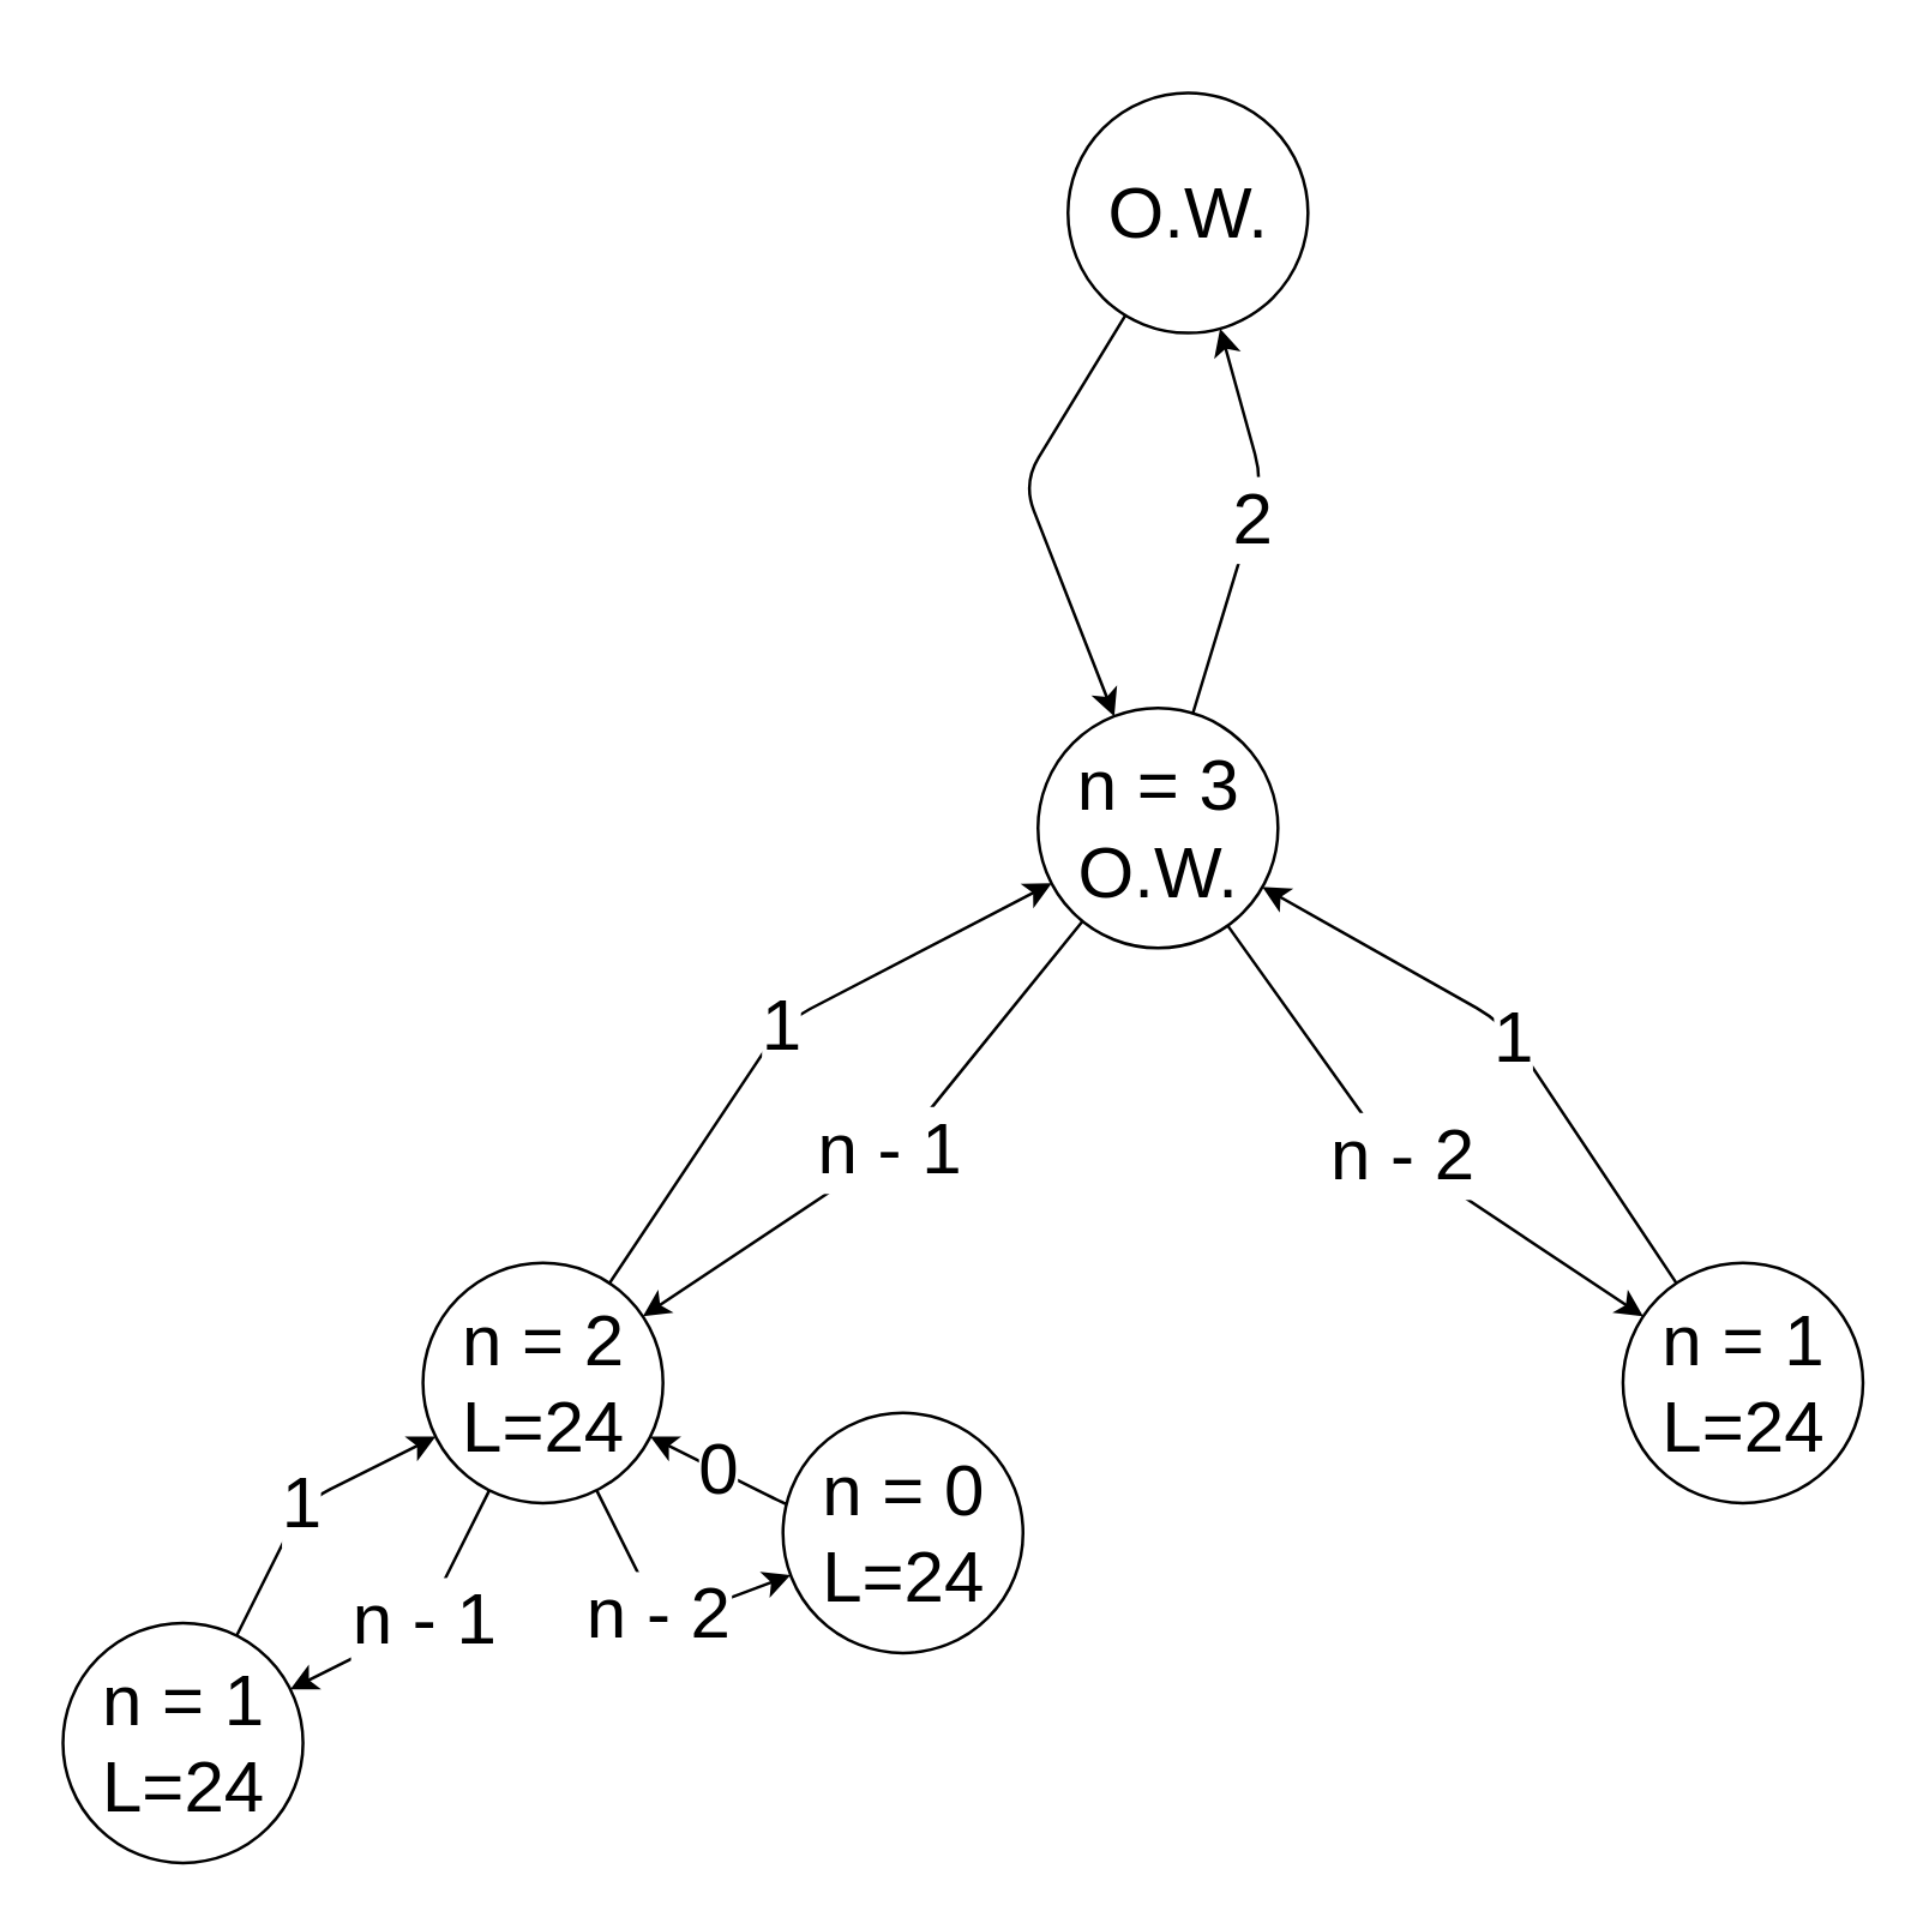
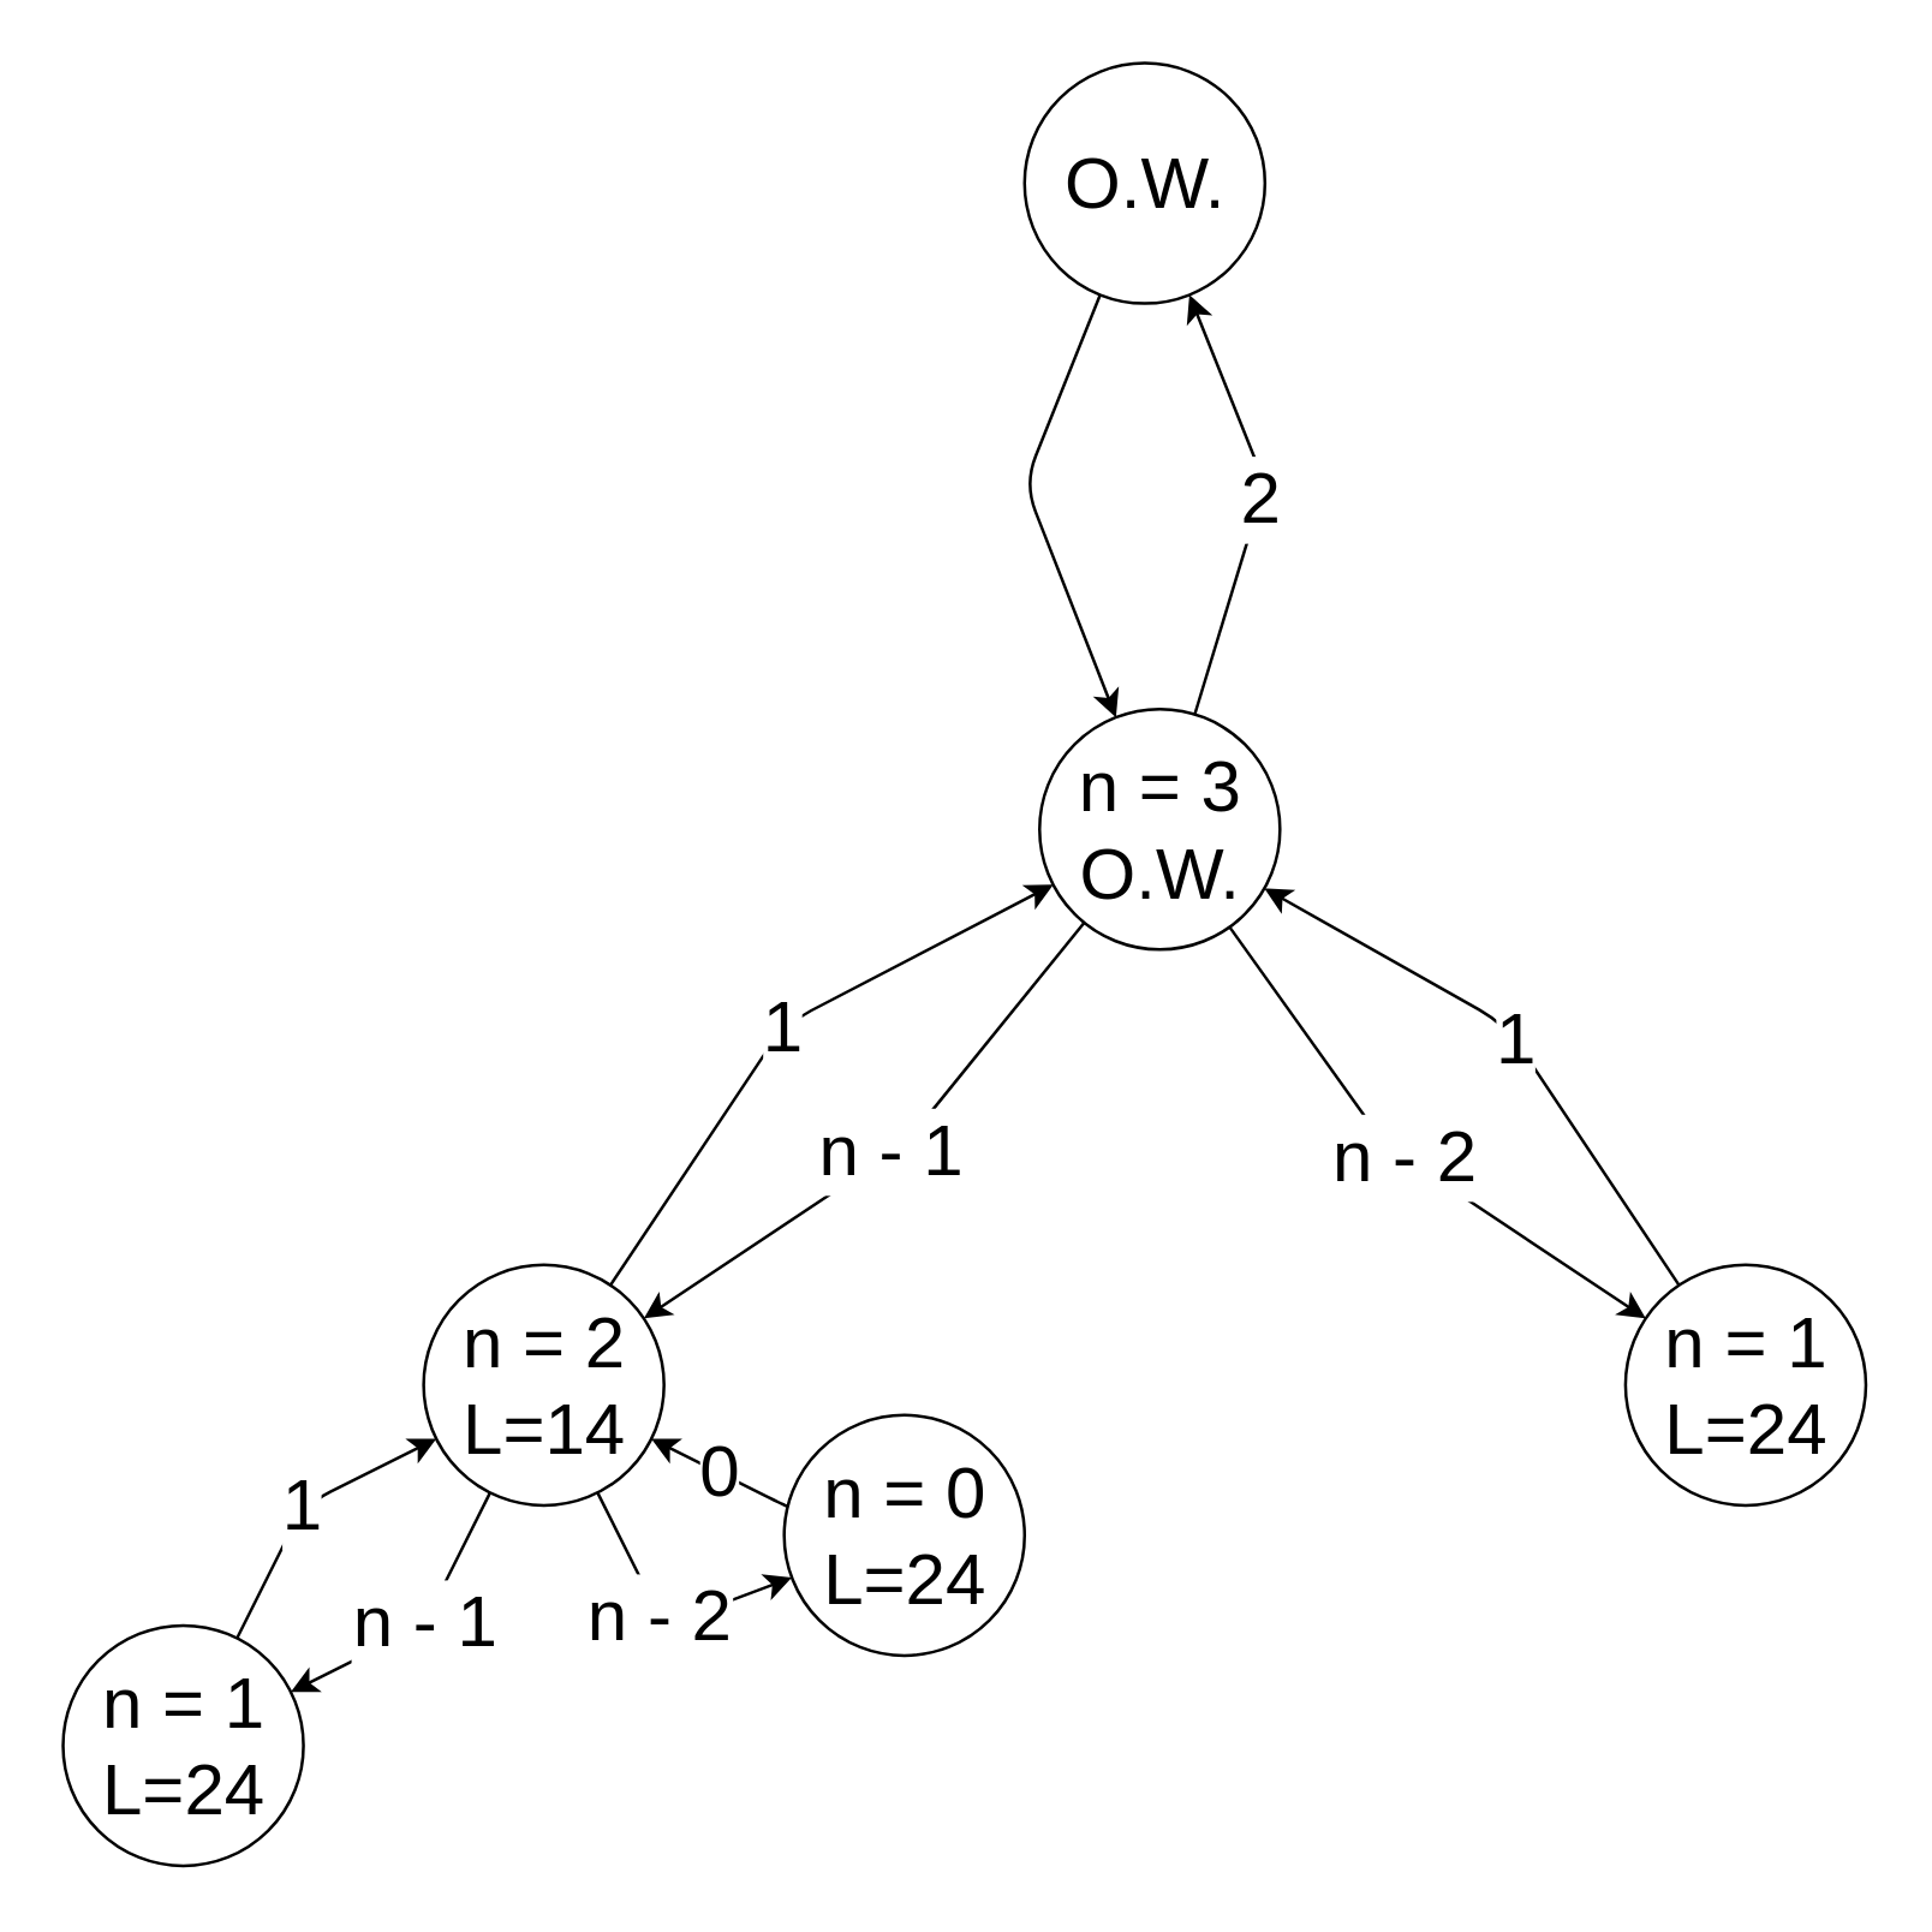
  <mxCell id="0" />
  <mxCell id="1" parent="0" />
  <mxCell id="2" value="&lt;font style=&quot;font-size: 24px&quot;&gt;n = 3&lt;br&gt;O.W.&lt;/font&gt;&lt;br&gt;" style="ellipse;whiteSpace=wrap;html=1;aspect=fixed;" vertex="1" parent="1"><mxGeometry x="345.5" y="235.5" width="80" height="80" as="geometry" /></mxCell>
- <mxCell id="3" value="&lt;font style=&quot;font-size: 24px&quot;&gt;n = 2&lt;br&gt;L=24&lt;/font&gt;&lt;br&gt;" style="ellipse;whiteSpace=wrap;html=1;aspect=fixed;" vertex="1" parent="1"><mxGeometry x="140.5" y="420.5" width="80" height="80" as="geometry" /></mxCell>
+ <mxCell id="3" value="&lt;font style=&quot;font-size: 24px&quot;&gt;n = 2&lt;br&gt;L=14&lt;/font&gt;&lt;br&gt;" style="ellipse;whiteSpace=wrap;html=1;aspect=fixed;" vertex="1" parent="1"><mxGeometry x="140.5" y="420.5" width="80" height="80" as="geometry" /></mxCell>
  <mxCell id="4" value="n - 1" style="endArrow=classic;html=1;fontSize=24;" edge="1" parent="1" source="2" target="3"><mxGeometry width="50" height="50" relative="1" as="geometry"><mxPoint x="-39.5" y="410.5" as="sourcePoint" /><mxPoint x="10.5" y="360.5" as="targetPoint" /><Array as="points"><mxPoint x="300.5" y="380.5" /></Array></mxGeometry></mxCell>
  <mxCell id="5" value="&lt;font style=&quot;font-size: 24px&quot;&gt;n = 1&lt;br&gt;L=24&lt;/font&gt;&lt;br&gt;" style="ellipse;whiteSpace=wrap;html=1;aspect=fixed;" vertex="1" parent="1"><mxGeometry x="20.5" y="540.5" width="80" height="80" as="geometry" /></mxCell>
  <mxCell id="6" value="n - 1" style="endArrow=classic;html=1;fontSize=24;" edge="1" parent="1" source="3" target="5"><mxGeometry width="50" height="50" relative="1" as="geometry"><mxPoint x="150.5" y="710.5" as="sourcePoint" /><mxPoint x="200.5" y="660.5" as="targetPoint" /><Array as="points"><mxPoint x="140.5" y="540.5" /></Array></mxGeometry></mxCell>
  <mxCell id="7" value="1" style="endArrow=classic;html=1;fontSize=24;" edge="1" parent="1" source="5" target="3"><mxGeometry width="50" height="50" relative="1" as="geometry"><mxPoint x="40.5" y="720.5" as="sourcePoint" /><mxPoint x="110.5" y="440.5" as="targetPoint" /><Array as="points"><mxPoint x="100.5" y="500.5" /></Array></mxGeometry></mxCell>
  <mxCell id="8" value="&lt;font style=&quot;font-size: 24px&quot;&gt;n = 0&lt;br&gt;L=24&lt;/font&gt;&lt;br&gt;" style="ellipse;whiteSpace=wrap;html=1;aspect=fixed;" vertex="1" parent="1"><mxGeometry x="260.5" y="470.5" width="80" height="80" as="geometry" /></mxCell>
  <mxCell id="9" value="n - 2" style="endArrow=classic;html=1;fontSize=24;" edge="1" parent="1" source="3" target="8"><mxGeometry width="50" height="50" relative="1" as="geometry"><mxPoint x="240.5" y="530.5" as="sourcePoint" /><mxPoint x="290.5" y="480.5" as="targetPoint" /><Array as="points"><mxPoint x="220.5" y="540.5" /></Array></mxGeometry></mxCell>
  <mxCell id="10" value="0" style="endArrow=classic;html=1;fontSize=24;" edge="1" parent="1" source="8" target="3"><mxGeometry width="50" height="50" relative="1" as="geometry"><mxPoint x="360.5" y="440.5" as="sourcePoint" /><mxPoint x="410.5" y="390.5" as="targetPoint" /><Array as="points"><mxPoint x="260.5" y="500.5" /></Array></mxGeometry></mxCell>
  <mxCell id="11" value="1" style="endArrow=classic;html=1;fontSize=24;" edge="1" parent="1" source="3" target="2"><mxGeometry width="50" height="50" relative="1" as="geometry"><mxPoint x="90.5" y="410.5" as="sourcePoint" /><mxPoint x="140.5" y="360.5" as="targetPoint" /><Array as="points"><mxPoint x="260.5" y="340.5" /></Array></mxGeometry></mxCell>
  <mxCell id="12" value="&lt;font style=&quot;font-size: 24px&quot;&gt;n = 1&lt;br&gt;L=24&lt;/font&gt;&lt;br&gt;" style="ellipse;whiteSpace=wrap;html=1;aspect=fixed;" vertex="1" parent="1"><mxGeometry x="540.5" y="420.5" width="80" height="80" as="geometry" /></mxCell>
  <mxCell id="13" value="n - 2" style="endArrow=classic;html=1;fontSize=24;" edge="1" parent="1" source="2" target="12"><mxGeometry width="50" height="50" relative="1" as="geometry"><mxPoint x="400.5" y="470.5" as="sourcePoint" /><mxPoint x="450.5" y="420.5" as="targetPoint" /><Array as="points"><mxPoint x="460.5" y="380.5" /></Array></mxGeometry></mxCell>
  <mxCell id="14" value="1" style="endArrow=classic;html=1;fontSize=24;" edge="1" parent="1" source="12" target="2"><mxGeometry width="50" height="50" relative="1" as="geometry"><mxPoint x="600.5" y="330.5" as="sourcePoint" /><mxPoint x="650.5" y="280.5" as="targetPoint" /><Array as="points"><mxPoint x="500.5" y="340.5" /></Array></mxGeometry></mxCell>
- <mxCell id="15" value="O.W." style="ellipse;whiteSpace=wrap;html=1;aspect=fixed;fontSize=24;" vertex="1" parent="1"><mxGeometry x="355.5" y="30.5" width="80" height="80" as="geometry" /></mxCell>
+ <mxCell id="15" value="O.W." style="ellipse;whiteSpace=wrap;html=1;aspect=fixed;fontSize=24;" vertex="1" parent="1"><mxGeometry x="340.5" y="20.5" width="80" height="80" as="geometry" /></mxCell>
  <mxCell id="16" value="2" style="endArrow=classic;html=1;fontSize=24;" edge="1" parent="1" source="2" target="15"><mxGeometry width="50" height="50" relative="1" as="geometry"><mxPoint x="350.5" y="160.5" as="sourcePoint" /><mxPoint x="400.5" y="110.5" as="targetPoint" /><Array as="points"><mxPoint x="420.5" y="160.5" /></Array></mxGeometry></mxCell>
  <mxCell id="17" value="" style="endArrow=classic;html=1;fontSize=24;" edge="1" parent="1" source="15" target="2"><mxGeometry width="50" height="50" relative="1" as="geometry"><mxPoint x="210.5" y="210.5" as="sourcePoint" /><mxPoint x="260.5" y="160.5" as="targetPoint" /><Array as="points"><mxPoint x="340.5" y="160.5" /></Array></mxGeometry></mxCell>
